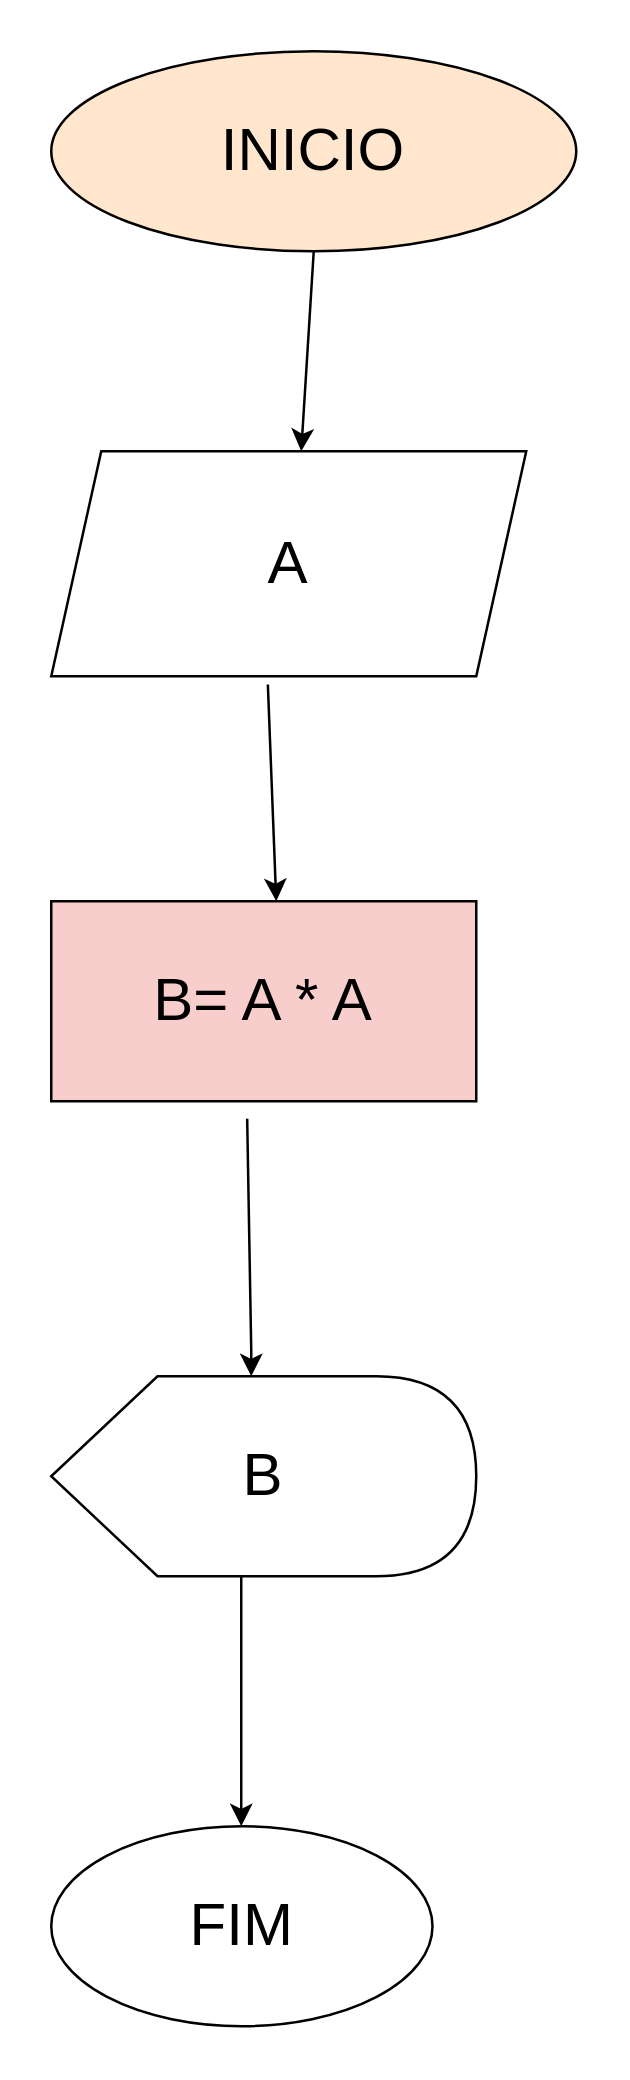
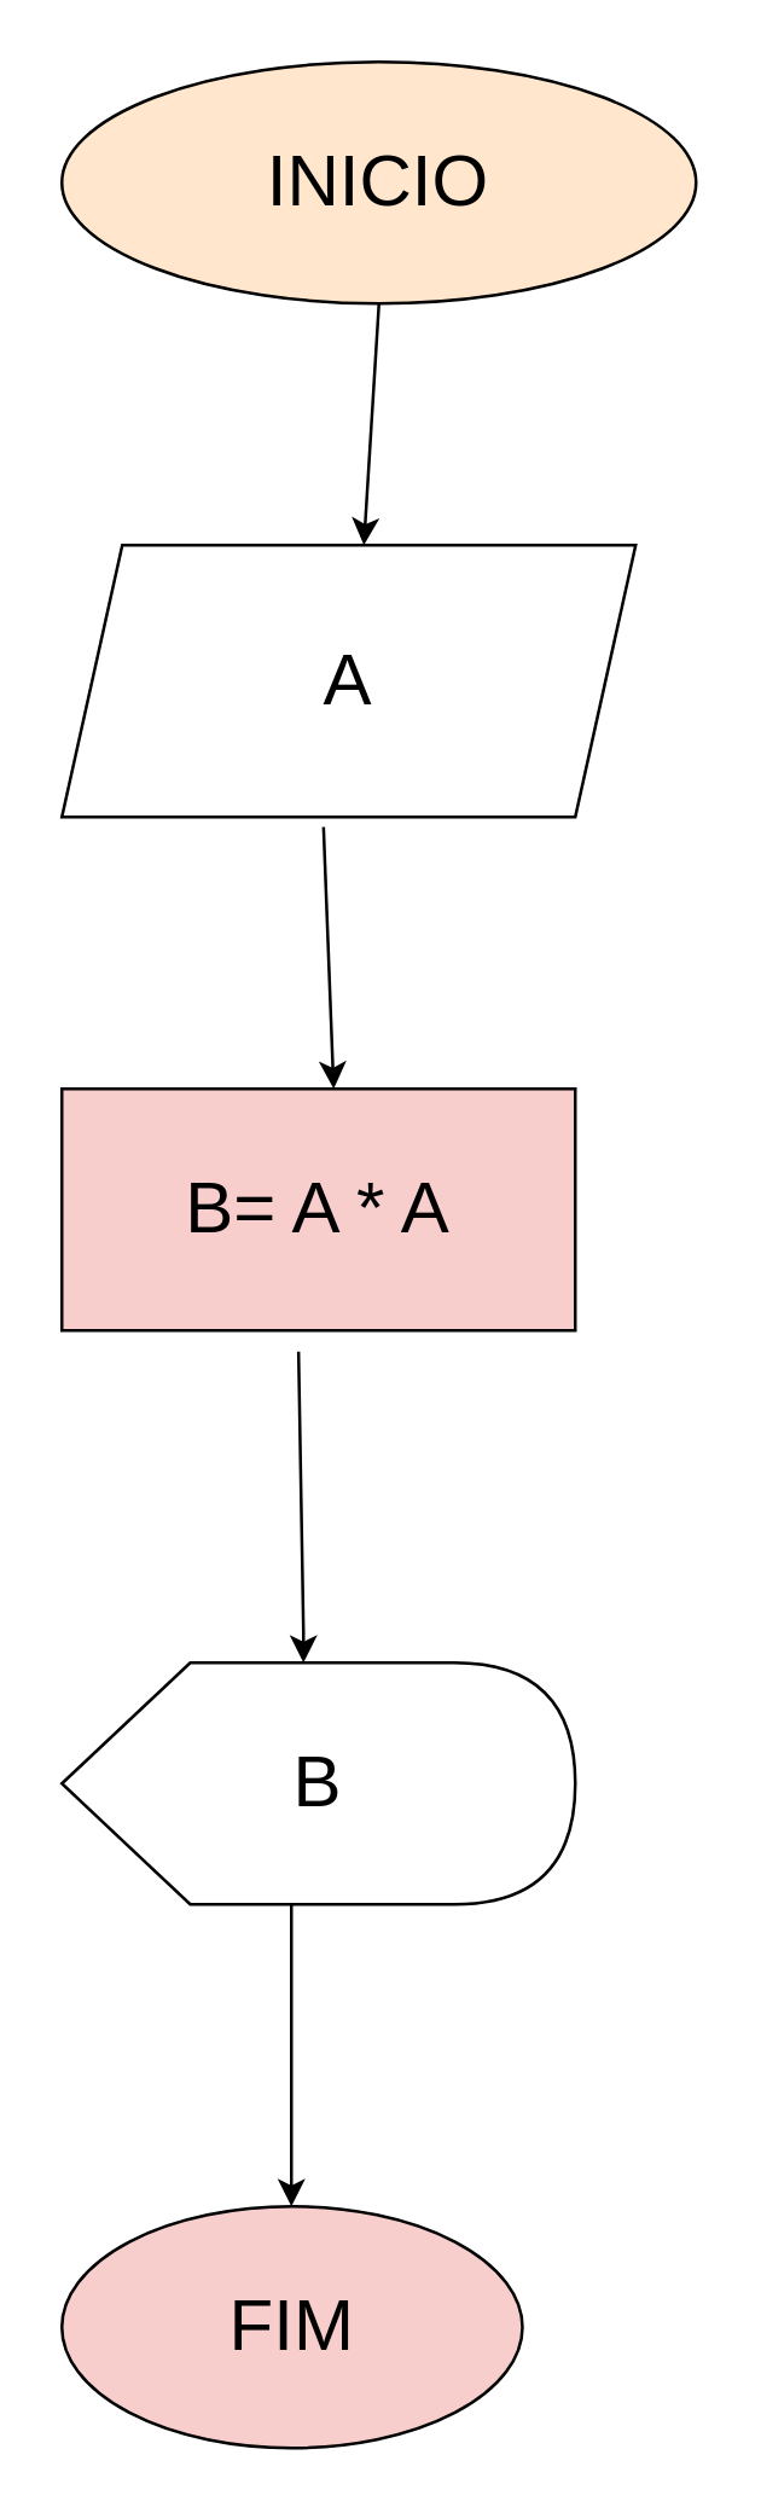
  <mxCell id="0" />
  <mxCell id="1" parent="0" />
  <mxCell id="2" value="&lt;font style=&quot;font-size: 24px;&quot;&gt;INICIO&lt;/font&gt;" style="ellipse;whiteSpace=wrap;html=1;fillColor=#ffe6cc;" vertex="1" parent="1"><mxGeometry x="20" y="20" width="210" height="80" as="geometry" /></mxCell>
  <mxCell id="3" value="" style="endArrow=classic;html=1;rounded=0;exitX=0.5;exitY=1;exitDx=0;exitDy=0;" edge="1" parent="1" source="2"><mxGeometry width="50" height="50" relative="1" as="geometry"><mxPoint x="150" y="130" as="sourcePoint" /><mxPoint x="120" y="180" as="targetPoint" /></mxGeometry></mxCell>
  <mxCell id="4" value="&lt;span style=&quot;font-size: 24px;&quot;&gt;A&lt;/span&gt;" style="shape=parallelogram;perimeter=parallelogramPerimeter;whiteSpace=wrap;html=1;fixedSize=1;" vertex="1" parent="1"><mxGeometry x="20" y="180" width="190" height="90" as="geometry" /></mxCell>
  <mxCell id="5" value="" style="endArrow=classic;html=1;rounded=0;exitX=0.456;exitY=1.037;exitDx=0;exitDy=0;exitPerimeter=0;" edge="1" parent="1" source="4"><mxGeometry width="50" height="50" relative="1" as="geometry"><mxPoint x="110" y="280" as="sourcePoint" /><mxPoint x="110" y="360" as="targetPoint" /></mxGeometry></mxCell>
  <mxCell id="6" value="&lt;font style=&quot;font-size: 24px;&quot;&gt;B= A * A&lt;/font&gt;" style="rounded=0;whiteSpace=wrap;html=1;fillColor=#f8cecc;" vertex="1" parent="1"><mxGeometry x="20" y="360" width="170" height="80" as="geometry" /></mxCell>
  <mxCell id="7" value="&lt;font style=&quot;font-size: 24px;&quot;&gt;B&lt;/font&gt;" style="shape=display;whiteSpace=wrap;html=1;" vertex="1" parent="1"><mxGeometry x="20" y="550" width="170" height="80" as="geometry" /></mxCell>
  <mxCell id="8" value="" style="endArrow=classic;html=1;rounded=0;exitX=0.461;exitY=1.088;exitDx=0;exitDy=0;exitPerimeter=0;" edge="1" parent="1" source="6"><mxGeometry width="50" height="50" relative="1" as="geometry"><mxPoint x="110" y="650" as="sourcePoint" /><mxPoint x="100" y="550" as="targetPoint" /><Array as="points"><mxPoint x="100" y="540" /></Array></mxGeometry></mxCell>
  <mxCell id="9" value="" style="endArrow=classic;html=1;rounded=0;" edge="1" parent="1"><mxGeometry width="50" height="50" relative="1" as="geometry"><mxPoint x="96" y="690" as="sourcePoint" /><mxPoint x="96" y="730" as="targetPoint" /><Array as="points"><mxPoint x="96" y="630" /><mxPoint x="96" y="690" /></Array></mxGeometry></mxCell>
- <mxCell id="10" value="&lt;font style=&quot;font-size: 24px;&quot;&gt;FIM&lt;/font&gt;" style="ellipse;whiteSpace=wrap;html=1;" vertex="1" parent="1"><mxGeometry x="20" y="730" width="152.5" height="80" as="geometry" /></mxCell>
+ <mxCell id="10" value="&lt;font style=&quot;font-size: 24px;&quot;&gt;FIM&lt;/font&gt;" style="ellipse;whiteSpace=wrap;html=1;fillColor=#f8cecc;" vertex="1" parent="1"><mxGeometry x="20" y="730" width="152.5" height="80" as="geometry" /></mxCell>
